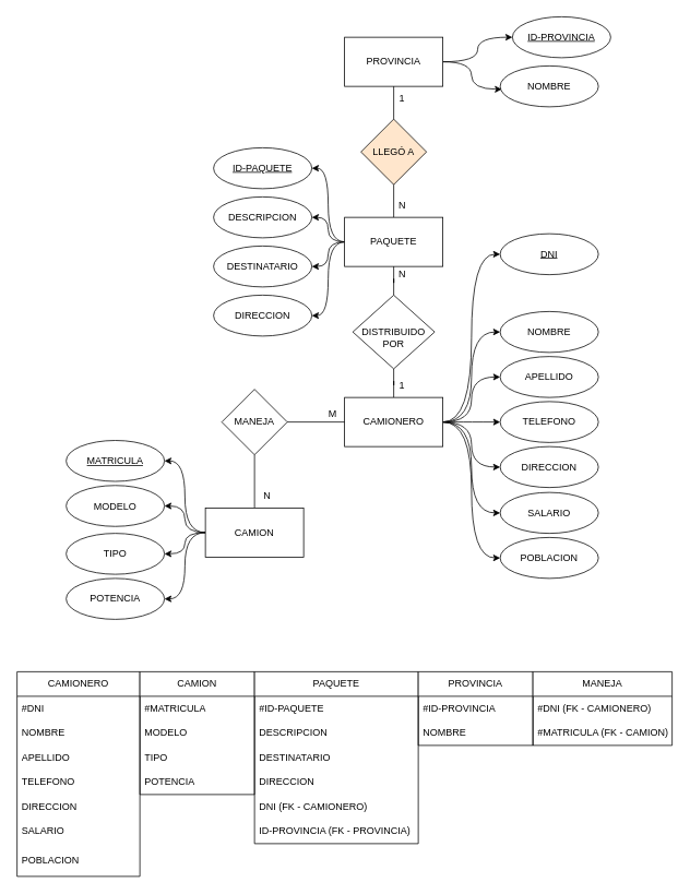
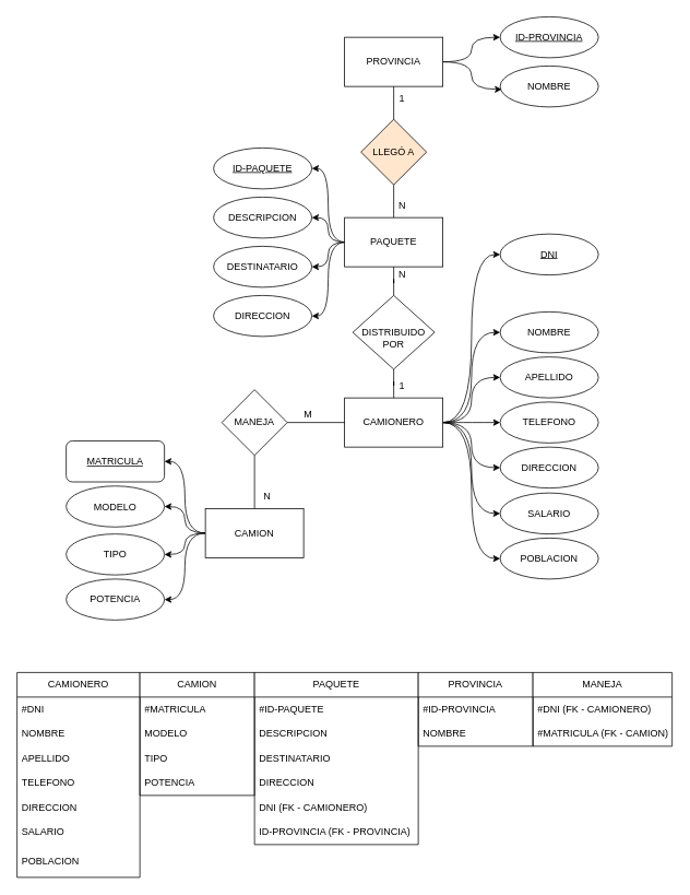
  <mxCell id="0" />
  <mxCell id="1" parent="0" />
  <mxCell id="2" style="edgeStyle=orthogonalEdgeStyle;orthogonalLoop=1;jettySize=auto;html=1;entryX=0;entryY=0.5;entryDx=0;entryDy=0;curved=1;" edge="1" parent="1" source="4" target="5"><mxGeometry relative="1" as="geometry" /></mxCell>
  <mxCell id="3" style="edgeStyle=orthogonalEdgeStyle;orthogonalLoop=1;jettySize=auto;html=1;entryX=0.017;entryY=0.57;entryDx=0;entryDy=0;entryPerimeter=0;curved=1;" edge="1" parent="1" source="4" target="66"><mxGeometry relative="1" as="geometry" /></mxCell>
  <mxCell id="4" value="PROVINCIA" style="rounded=0;whiteSpace=wrap;html=1;" vertex="1" parent="1"><mxGeometry x="420" y="45" width="120" height="60" as="geometry" /></mxCell>
- <mxCell id="5" value="&lt;u&gt;ID-PROVINCIA&lt;/u&gt;" style="ellipse;whiteSpace=wrap;html=1;" vertex="1" parent="1"><mxGeometry x="625" y="20" width="120" height="50" as="geometry" /></mxCell>
+ <mxCell id="5" value="&lt;u&gt;ID-PROVINCIA&lt;/u&gt;" style="ellipse;whiteSpace=wrap;html=1;" vertex="1" parent="1"><mxGeometry x="610" y="20" width="120" height="50" as="geometry" /></mxCell>
  <mxCell id="6" style="edgeStyle=orthogonalEdgeStyle;rounded=0;orthogonalLoop=1;jettySize=auto;html=1;endArrow=none;endFill=0;" edge="1" parent="1" source="7" target="4"><mxGeometry relative="1" as="geometry" /></mxCell>
  <mxCell id="7" value="LLEGÓ A" style="rhombus;whiteSpace=wrap;html=1;fillColor=#ffe6cc;" vertex="1" parent="1"><mxGeometry x="440" y="145" width="80" height="80" as="geometry" /></mxCell>
  <mxCell id="8" style="edgeStyle=orthogonalEdgeStyle;rounded=0;orthogonalLoop=1;jettySize=auto;html=1;endArrow=none;endFill=0;" edge="1" parent="1" source="13" target="7"><mxGeometry relative="1" as="geometry" /></mxCell>
  <mxCell id="9" style="edgeStyle=orthogonalEdgeStyle;orthogonalLoop=1;jettySize=auto;html=1;entryX=1;entryY=0.5;entryDx=0;entryDy=0;curved=1;" edge="1" parent="1" source="13" target="16"><mxGeometry relative="1" as="geometry" /></mxCell>
  <mxCell id="10" style="edgeStyle=orthogonalEdgeStyle;orthogonalLoop=1;jettySize=auto;html=1;entryX=1;entryY=0.5;entryDx=0;entryDy=0;curved=1;" edge="1" parent="1" source="13" target="63"><mxGeometry relative="1" as="geometry" /></mxCell>
  <mxCell id="11" style="edgeStyle=orthogonalEdgeStyle;orthogonalLoop=1;jettySize=auto;html=1;entryX=1;entryY=0.5;entryDx=0;entryDy=0;curved=1;" edge="1" parent="1" source="13" target="64"><mxGeometry relative="1" as="geometry" /></mxCell>
  <mxCell id="12" style="edgeStyle=orthogonalEdgeStyle;orthogonalLoop=1;jettySize=auto;html=1;entryX=1;entryY=0.5;entryDx=0;entryDy=0;curved=1;" edge="1" parent="1" source="13" target="65"><mxGeometry relative="1" as="geometry" /></mxCell>
  <mxCell id="13" value="PAQUETE" style="rounded=0;whiteSpace=wrap;html=1;" vertex="1" parent="1"><mxGeometry x="420" y="265" width="120" height="60" as="geometry" /></mxCell>
  <mxCell id="14" value="1" style="text;html=1;align=center;verticalAlign=middle;resizable=0;points=[];autosize=1;strokeColor=none;fillColor=none;" vertex="1" parent="1"><mxGeometry x="475" y="105" width="30" height="30" as="geometry" /></mxCell>
  <mxCell id="15" value="N" style="text;html=1;align=center;verticalAlign=middle;resizable=0;points=[];autosize=1;strokeColor=none;fillColor=none;" vertex="1" parent="1"><mxGeometry x="475" y="235" width="30" height="30" as="geometry" /></mxCell>
  <mxCell id="16" value="&lt;u&gt;ID-PAQUETE&lt;/u&gt;" style="ellipse;whiteSpace=wrap;html=1;" vertex="1" parent="1"><mxGeometry x="260" y="180" width="120" height="50" as="geometry" /></mxCell>
  <mxCell id="17" style="edgeStyle=orthogonalEdgeStyle;rounded=0;orthogonalLoop=1;jettySize=auto;html=1;entryX=0.5;entryY=1;entryDx=0;entryDy=0;endArrow=none;endFill=0;" edge="1" parent="1" source="18" target="13"><mxGeometry relative="1" as="geometry" /></mxCell>
  <mxCell id="18" value="&lt;br&gt;DISTRIBUIDO POR" style="rhombus;whiteSpace=wrap;html=1;" vertex="1" parent="1"><mxGeometry x="430" y="360" width="100" height="90" as="geometry" /></mxCell>
  <mxCell id="19" value="N" style="text;html=1;align=center;verticalAlign=middle;resizable=0;points=[];autosize=1;strokeColor=none;fillColor=none;" vertex="1" parent="1"><mxGeometry x="475" y="320" width="30" height="30" as="geometry" /></mxCell>
  <mxCell id="20" style="edgeStyle=orthogonalEdgeStyle;rounded=0;orthogonalLoop=1;jettySize=auto;html=1;entryX=0.5;entryY=1;entryDx=0;entryDy=0;endArrow=none;endFill=0;" edge="1" parent="1" source="28" target="18"><mxGeometry relative="1" as="geometry" /></mxCell>
  <mxCell id="21" style="edgeStyle=orthogonalEdgeStyle;orthogonalLoop=1;jettySize=auto;html=1;entryX=0;entryY=0.5;entryDx=0;entryDy=0;curved=1;" edge="1" parent="1" source="28" target="31"><mxGeometry relative="1" as="geometry" /></mxCell>
  <mxCell id="22" style="edgeStyle=orthogonalEdgeStyle;orthogonalLoop=1;jettySize=auto;html=1;entryX=0;entryY=0.5;entryDx=0;entryDy=0;curved=1;" edge="1" parent="1" source="28" target="30"><mxGeometry relative="1" as="geometry" /></mxCell>
  <mxCell id="23" style="edgeStyle=orthogonalEdgeStyle;orthogonalLoop=1;jettySize=auto;html=1;entryX=0;entryY=0.5;entryDx=0;entryDy=0;curved=1;" edge="1" parent="1" source="28" target="32"><mxGeometry relative="1" as="geometry" /></mxCell>
  <mxCell id="24" style="edgeStyle=orthogonalEdgeStyle;orthogonalLoop=1;jettySize=auto;html=1;entryX=0;entryY=0.5;entryDx=0;entryDy=0;curved=1;" edge="1" parent="1" source="28" target="33"><mxGeometry relative="1" as="geometry" /></mxCell>
  <mxCell id="25" style="edgeStyle=orthogonalEdgeStyle;orthogonalLoop=1;jettySize=auto;html=1;entryX=0;entryY=0.5;entryDx=0;entryDy=0;curved=1;" edge="1" parent="1" source="28" target="60"><mxGeometry relative="1" as="geometry" /></mxCell>
  <mxCell id="26" style="edgeStyle=orthogonalEdgeStyle;orthogonalLoop=1;jettySize=auto;html=1;entryX=0;entryY=0.5;entryDx=0;entryDy=0;curved=1;" edge="1" parent="1" source="28" target="61"><mxGeometry relative="1" as="geometry" /></mxCell>
  <mxCell id="27" style="edgeStyle=orthogonalEdgeStyle;orthogonalLoop=1;jettySize=auto;html=1;entryX=0;entryY=0.5;entryDx=0;entryDy=0;curved=1;" edge="1" parent="1" source="28" target="62"><mxGeometry relative="1" as="geometry" /></mxCell>
  <mxCell id="28" value="CAMIONERO" style="rounded=0;whiteSpace=wrap;html=1;" vertex="1" parent="1"><mxGeometry x="420" y="485" width="120" height="60" as="geometry" /></mxCell>
  <mxCell id="29" value="1" style="text;html=1;align=center;verticalAlign=middle;resizable=0;points=[];autosize=1;strokeColor=none;fillColor=none;" vertex="1" parent="1"><mxGeometry x="475" y="455" width="30" height="30" as="geometry" /></mxCell>
  <mxCell id="30" value="NOMBRE" style="ellipse;whiteSpace=wrap;html=1;" vertex="1" parent="1"><mxGeometry x="610" y="380" width="120" height="50" as="geometry" /></mxCell>
  <mxCell id="31" value="&lt;u&gt;DNI&lt;/u&gt;" style="ellipse;whiteSpace=wrap;html=1;" vertex="1" parent="1"><mxGeometry x="610" y="285" width="120" height="50" as="geometry" /></mxCell>
  <mxCell id="32" value="APELLIDO" style="ellipse;whiteSpace=wrap;html=1;" vertex="1" parent="1"><mxGeometry x="610" y="435" width="120" height="50" as="geometry" /></mxCell>
  <mxCell id="33" value="TELEFONO" style="ellipse;whiteSpace=wrap;html=1;" vertex="1" parent="1"><mxGeometry x="610" y="490" width="120" height="50" as="geometry" /></mxCell>
  <mxCell id="34" value="CAMIONERO" style="swimlane;fontStyle=0;childLayout=stackLayout;horizontal=1;startSize=30;horizontalStack=0;resizeParent=1;resizeParentMax=0;resizeLast=0;collapsible=1;marginBottom=0;whiteSpace=wrap;html=1;" vertex="1" parent="1"><mxGeometry x="20" y="820" width="150" height="250" as="geometry" /></mxCell>
  <mxCell id="35" value="#DNI&lt;br&gt;" style="text;strokeColor=none;fillColor=none;align=left;verticalAlign=middle;spacingLeft=4;spacingRight=4;overflow=hidden;points=[[0,0.5],[1,0.5]];portConstraint=eastwest;rotatable=0;whiteSpace=wrap;html=1;" vertex="1" parent="34"><mxGeometry y="30" width="150" height="30" as="geometry" /></mxCell>
  <mxCell id="36" value="NOMBRE" style="text;strokeColor=none;fillColor=none;align=left;verticalAlign=middle;spacingLeft=4;spacingRight=4;overflow=hidden;points=[[0,0.5],[1,0.5]];portConstraint=eastwest;rotatable=0;whiteSpace=wrap;html=1;" vertex="1" parent="34"><mxGeometry y="60" width="150" height="30" as="geometry" /></mxCell>
  <mxCell id="37" value="APELLIDO" style="text;strokeColor=none;fillColor=none;align=left;verticalAlign=middle;spacingLeft=4;spacingRight=4;overflow=hidden;points=[[0,0.5],[1,0.5]];portConstraint=eastwest;rotatable=0;whiteSpace=wrap;html=1;" vertex="1" parent="34"><mxGeometry y="90" width="150" height="30" as="geometry" /></mxCell>
  <mxCell id="38" value="TELEFONO" style="text;strokeColor=none;fillColor=none;align=left;verticalAlign=middle;spacingLeft=4;spacingRight=4;overflow=hidden;points=[[0,0.5],[1,0.5]];portConstraint=eastwest;rotatable=0;whiteSpace=wrap;html=1;" vertex="1" parent="34"><mxGeometry y="120" width="150" height="30" as="geometry" /></mxCell>
  <mxCell id="39" value="DIRECCION" style="text;strokeColor=none;fillColor=none;align=left;verticalAlign=middle;spacingLeft=4;spacingRight=4;overflow=hidden;points=[[0,0.5],[1,0.5]];portConstraint=eastwest;rotatable=0;whiteSpace=wrap;html=1;" vertex="1" parent="34"><mxGeometry y="150" width="150" height="30" as="geometry" /></mxCell>
  <mxCell id="40" value="SALARIO" style="text;strokeColor=none;fillColor=none;align=left;verticalAlign=middle;spacingLeft=4;spacingRight=4;overflow=hidden;points=[[0,0.5],[1,0.5]];portConstraint=eastwest;rotatable=0;whiteSpace=wrap;html=1;" vertex="1" parent="34"><mxGeometry y="180" width="150" height="30" as="geometry" /></mxCell>
  <mxCell id="41" value="POBLACION" style="text;strokeColor=none;fillColor=none;align=left;verticalAlign=middle;spacingLeft=4;spacingRight=4;overflow=hidden;points=[[0,0.5],[1,0.5]];portConstraint=eastwest;rotatable=0;whiteSpace=wrap;html=1;" vertex="1" parent="34"><mxGeometry y="210" width="150" height="40" as="geometry" /></mxCell>
  <mxCell id="42" value="CAMION" style="swimlane;fontStyle=0;childLayout=stackLayout;horizontal=1;startSize=30;horizontalStack=0;resizeParent=1;resizeParentMax=0;resizeLast=0;collapsible=1;marginBottom=0;whiteSpace=wrap;html=1;" vertex="1" parent="1"><mxGeometry x="170" y="820" width="140" height="150" as="geometry" /></mxCell>
  <mxCell id="43" value="#MATRICULA" style="text;strokeColor=none;fillColor=none;align=left;verticalAlign=middle;spacingLeft=4;spacingRight=4;overflow=hidden;points=[[0,0.5],[1,0.5]];portConstraint=eastwest;rotatable=0;whiteSpace=wrap;html=1;" vertex="1" parent="42"><mxGeometry y="30" width="140" height="30" as="geometry" /></mxCell>
  <mxCell id="44" value="MODELO" style="text;strokeColor=none;fillColor=none;align=left;verticalAlign=middle;spacingLeft=4;spacingRight=4;overflow=hidden;points=[[0,0.5],[1,0.5]];portConstraint=eastwest;rotatable=0;whiteSpace=wrap;html=1;" vertex="1" parent="42"><mxGeometry y="60" width="140" height="30" as="geometry" /></mxCell>
  <mxCell id="45" value="TIPO" style="text;strokeColor=none;fillColor=none;align=left;verticalAlign=middle;spacingLeft=4;spacingRight=4;overflow=hidden;points=[[0,0.5],[1,0.5]];portConstraint=eastwest;rotatable=0;whiteSpace=wrap;html=1;" vertex="1" parent="42"><mxGeometry y="90" width="140" height="30" as="geometry" /></mxCell>
  <mxCell id="46" value="POTENCIA" style="text;strokeColor=none;fillColor=none;align=left;verticalAlign=middle;spacingLeft=4;spacingRight=4;overflow=hidden;points=[[0,0.5],[1,0.5]];portConstraint=eastwest;rotatable=0;whiteSpace=wrap;html=1;" vertex="1" parent="42"><mxGeometry y="120" width="140" height="30" as="geometry" /></mxCell>
  <mxCell id="47" value="PAQUETE" style="swimlane;fontStyle=0;childLayout=stackLayout;horizontal=1;startSize=30;horizontalStack=0;resizeParent=1;resizeParentMax=0;resizeLast=0;collapsible=1;marginBottom=0;whiteSpace=wrap;html=1;" vertex="1" parent="1"><mxGeometry x="310" y="820" width="200" height="210" as="geometry" /></mxCell>
  <mxCell id="48" value="#ID-PAQUETE" style="text;strokeColor=none;fillColor=none;align=left;verticalAlign=middle;spacingLeft=4;spacingRight=4;overflow=hidden;points=[[0,0.5],[1,0.5]];portConstraint=eastwest;rotatable=0;whiteSpace=wrap;html=1;" vertex="1" parent="47"><mxGeometry y="30" width="200" height="30" as="geometry" /></mxCell>
  <mxCell id="49" value="DESCRIPCION" style="text;strokeColor=none;fillColor=none;align=left;verticalAlign=middle;spacingLeft=4;spacingRight=4;overflow=hidden;points=[[0,0.5],[1,0.5]];portConstraint=eastwest;rotatable=0;whiteSpace=wrap;html=1;" vertex="1" parent="47"><mxGeometry y="60" width="200" height="30" as="geometry" /></mxCell>
  <mxCell id="50" value="DESTINATARIO" style="text;strokeColor=none;fillColor=none;align=left;verticalAlign=middle;spacingLeft=4;spacingRight=4;overflow=hidden;points=[[0,0.5],[1,0.5]];portConstraint=eastwest;rotatable=0;whiteSpace=wrap;html=1;" vertex="1" parent="47"><mxGeometry y="90" width="200" height="30" as="geometry" /></mxCell>
  <mxCell id="51" value="DIRECCION" style="text;strokeColor=none;fillColor=none;align=left;verticalAlign=middle;spacingLeft=4;spacingRight=4;overflow=hidden;points=[[0,0.5],[1,0.5]];portConstraint=eastwest;rotatable=0;whiteSpace=wrap;html=1;" vertex="1" parent="47"><mxGeometry y="120" width="200" height="30" as="geometry" /></mxCell>
  <mxCell id="52" value="DNI (FK - CAMIONERO)" style="text;strokeColor=none;fillColor=none;align=left;verticalAlign=middle;spacingLeft=4;spacingRight=4;overflow=hidden;points=[[0,0.5],[1,0.5]];portConstraint=eastwest;rotatable=0;whiteSpace=wrap;html=1;" vertex="1" parent="47"><mxGeometry y="150" width="200" height="30" as="geometry" /></mxCell>
  <mxCell id="53" value="ID-PROVINCIA (FK - PROVINCIA)" style="text;strokeColor=none;fillColor=none;align=left;verticalAlign=middle;spacingLeft=4;spacingRight=4;overflow=hidden;points=[[0,0.5],[1,0.5]];portConstraint=eastwest;rotatable=0;whiteSpace=wrap;html=1;" vertex="1" parent="47"><mxGeometry y="180" width="200" height="30" as="geometry" /></mxCell>
  <mxCell id="54" value="PROVINCIA" style="swimlane;fontStyle=0;childLayout=stackLayout;horizontal=1;startSize=30;horizontalStack=0;resizeParent=1;resizeParentMax=0;resizeLast=0;collapsible=1;marginBottom=0;whiteSpace=wrap;html=1;" vertex="1" parent="1"><mxGeometry x="510" y="820" width="140" height="90" as="geometry" /></mxCell>
  <mxCell id="55" value="#ID-PROVINCIA" style="text;strokeColor=none;fillColor=none;align=left;verticalAlign=middle;spacingLeft=4;spacingRight=4;overflow=hidden;points=[[0,0.5],[1,0.5]];portConstraint=eastwest;rotatable=0;whiteSpace=wrap;html=1;" vertex="1" parent="54"><mxGeometry y="30" width="140" height="30" as="geometry" /></mxCell>
  <mxCell id="56" value="NOMBRE" style="text;strokeColor=none;fillColor=none;align=left;verticalAlign=middle;spacingLeft=4;spacingRight=4;overflow=hidden;points=[[0,0.5],[1,0.5]];portConstraint=eastwest;rotatable=0;whiteSpace=wrap;html=1;" vertex="1" parent="54"><mxGeometry y="60" width="140" height="30" as="geometry" /></mxCell>
  <mxCell id="57" value="MANEJA" style="swimlane;fontStyle=0;childLayout=stackLayout;horizontal=1;startSize=30;horizontalStack=0;resizeParent=1;resizeParentMax=0;resizeLast=0;collapsible=1;marginBottom=0;whiteSpace=wrap;html=1;" vertex="1" parent="1"><mxGeometry x="650" y="820" width="170" height="90" as="geometry" /></mxCell>
  <mxCell id="58" value="#DNI (FK - CAMIONERO)" style="text;strokeColor=none;fillColor=none;align=left;verticalAlign=middle;spacingLeft=4;spacingRight=4;overflow=hidden;points=[[0,0.5],[1,0.5]];portConstraint=eastwest;rotatable=0;whiteSpace=wrap;html=1;" vertex="1" parent="57"><mxGeometry y="30" width="170" height="30" as="geometry" /></mxCell>
  <mxCell id="59" value="#MATRICULA (FK - CAMION)" style="text;strokeColor=none;fillColor=none;align=left;verticalAlign=middle;spacingLeft=4;spacingRight=4;overflow=hidden;points=[[0,0.5],[1,0.5]];portConstraint=eastwest;rotatable=0;whiteSpace=wrap;html=1;" vertex="1" parent="57"><mxGeometry y="60" width="170" height="30" as="geometry" /></mxCell>
  <mxCell id="60" value="DIRECCION" style="ellipse;whiteSpace=wrap;html=1;" vertex="1" parent="1"><mxGeometry x="610" y="545" width="120" height="50" as="geometry" /></mxCell>
  <mxCell id="61" value="SALARIO" style="ellipse;whiteSpace=wrap;html=1;" vertex="1" parent="1"><mxGeometry x="610" y="601" width="120" height="50" as="geometry" /></mxCell>
  <mxCell id="62" value="POBLACION" style="ellipse;whiteSpace=wrap;html=1;" vertex="1" parent="1"><mxGeometry x="610" y="656" width="120" height="50" as="geometry" /></mxCell>
  <mxCell id="63" value="DESCRIPCION" style="ellipse;whiteSpace=wrap;html=1;" vertex="1" parent="1"><mxGeometry x="260" y="240" width="120" height="50" as="geometry" /></mxCell>
  <mxCell id="64" value="DESTINATARIO" style="ellipse;whiteSpace=wrap;html=1;" vertex="1" parent="1"><mxGeometry x="260" y="300" width="120" height="50" as="geometry" /></mxCell>
  <mxCell id="65" value="DIRECCION" style="ellipse;whiteSpace=wrap;html=1;" vertex="1" parent="1"><mxGeometry x="260" y="360" width="120" height="50" as="geometry" /></mxCell>
  <mxCell id="66" value="NOMBRE" style="ellipse;whiteSpace=wrap;html=1;" vertex="1" parent="1"><mxGeometry x="610" y="80" width="120" height="50" as="geometry" /></mxCell>
  <mxCell id="67" style="edgeStyle=orthogonalEdgeStyle;rounded=0;orthogonalLoop=1;jettySize=auto;html=1;endArrow=none;endFill=0;" edge="1" parent="1" source="68" target="28"><mxGeometry relative="1" as="geometry" /></mxCell>
  <mxCell id="68" value="MANEJA" style="rhombus;whiteSpace=wrap;html=1;" vertex="1" parent="1"><mxGeometry x="270" y="475" width="80" height="80" as="geometry" /></mxCell>
  <mxCell id="69" style="edgeStyle=orthogonalEdgeStyle;rounded=0;orthogonalLoop=1;jettySize=auto;html=1;entryX=0.5;entryY=1;entryDx=0;entryDy=0;endArrow=none;endFill=0;" edge="1" parent="1" source="74" target="68"><mxGeometry relative="1" as="geometry" /></mxCell>
  <mxCell id="70" style="edgeStyle=orthogonalEdgeStyle;orthogonalLoop=1;jettySize=auto;html=1;entryX=1;entryY=0.5;entryDx=0;entryDy=0;curved=1;" edge="1" parent="1" source="74" target="78"><mxGeometry relative="1" as="geometry" /></mxCell>
  <mxCell id="71" style="edgeStyle=orthogonalEdgeStyle;orthogonalLoop=1;jettySize=auto;html=1;entryX=1;entryY=0.5;entryDx=0;entryDy=0;curved=1;" edge="1" parent="1" source="74" target="79"><mxGeometry relative="1" as="geometry" /></mxCell>
  <mxCell id="72" style="edgeStyle=orthogonalEdgeStyle;orthogonalLoop=1;jettySize=auto;html=1;entryX=1;entryY=0.5;entryDx=0;entryDy=0;curved=1;" edge="1" parent="1" source="74" target="80"><mxGeometry relative="1" as="geometry" /></mxCell>
  <mxCell id="73" style="edgeStyle=orthogonalEdgeStyle;orthogonalLoop=1;jettySize=auto;html=1;entryX=1;entryY=0.5;entryDx=0;entryDy=0;curved=1;" edge="1" parent="1" source="74" target="77"><mxGeometry relative="1" as="geometry" /></mxCell>
  <mxCell id="74" value="CAMION" style="rounded=0;whiteSpace=wrap;html=1;" vertex="1" parent="1"><mxGeometry x="250" y="620" width="120" height="60" as="geometry" /></mxCell>
  <mxCell id="75" value="N" style="text;html=1;align=center;verticalAlign=middle;resizable=0;points=[];autosize=1;strokeColor=none;fillColor=none;" vertex="1" parent="1"><mxGeometry x="310" y="590" width="30" height="30" as="geometry" /></mxCell>
- <mxCell id="76" value="M" style="text;html=1;align=center;verticalAlign=middle;resizable=0;points=[];autosize=1;strokeColor=none;fillColor=none;" vertex="1" parent="1"><mxGeometry x="390" y="490" width="30" height="30" as="geometry" /></mxCell>
+ <mxCell id="76" value="M" style="text;html=1;align=center;verticalAlign=middle;resizable=0;points=[];autosize=1;strokeColor=none;fillColor=none;" vertex="1" parent="1"><mxGeometry x="360" y="490" width="30" height="30" as="geometry" /></mxCell>
  <mxCell id="77" value="POTENCIA" style="ellipse;whiteSpace=wrap;html=1;" vertex="1" parent="1"><mxGeometry x="80" y="706" width="120" height="50" as="geometry" /></mxCell>
- <mxCell id="78" value="&lt;u&gt;MATRICULA&lt;/u&gt;" style="ellipse;whiteSpace=wrap;html=1;" vertex="1" parent="1"><mxGeometry x="80" y="537.5" width="120" height="50" as="geometry" /></mxCell>
+ <mxCell id="78" value="&lt;u&gt;MATRICULA&lt;/u&gt;" style="whiteSpace=wrap;html=1;rounded=1;" vertex="1" parent="1"><mxGeometry x="80" y="537.5" width="120" height="50" as="geometry" /></mxCell>
  <mxCell id="79" value="MODELO" style="ellipse;whiteSpace=wrap;html=1;" vertex="1" parent="1"><mxGeometry x="80" y="592.5" width="120" height="50" as="geometry" /></mxCell>
  <mxCell id="80" value="TIPO" style="ellipse;whiteSpace=wrap;html=1;" vertex="1" parent="1"><mxGeometry x="80" y="651" width="120" height="50" as="geometry" /></mxCell>
